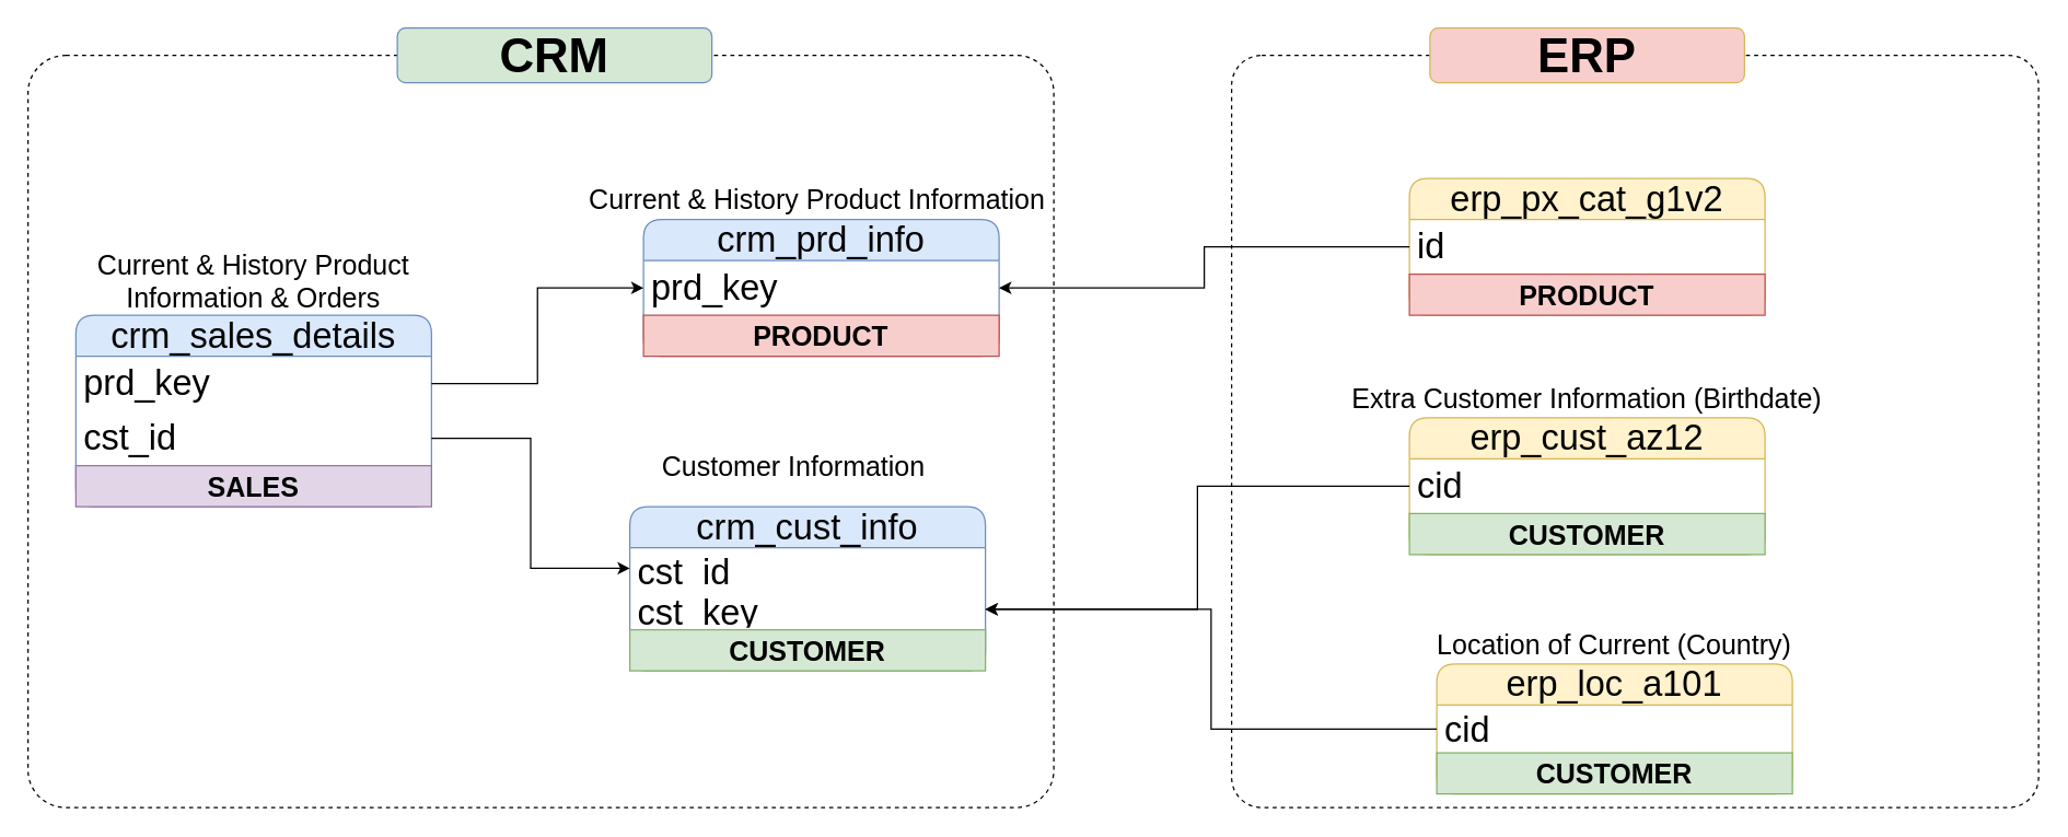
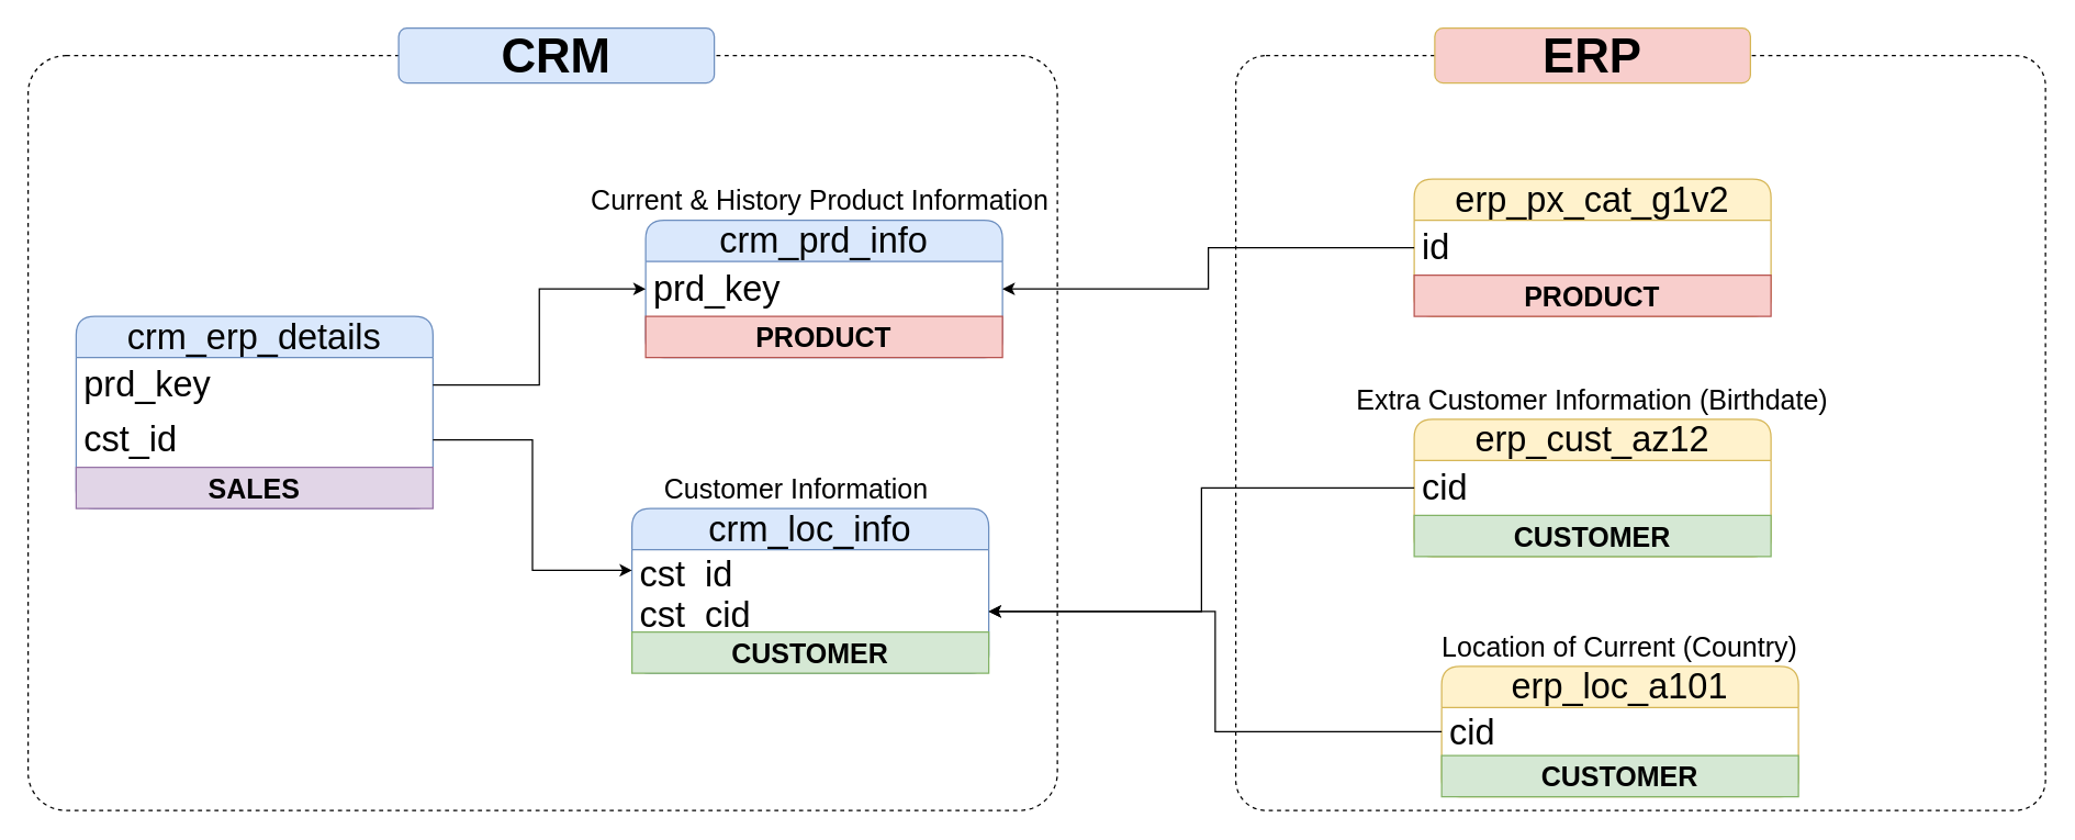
  <mxCell id="0" />
  <mxCell id="1" parent="0" />
  <mxCell id="2" value="" style="group" parent="1" vertex="1" connectable="0"><mxGeometry x="420" y="130" width="360" height="100" as="geometry" /></mxCell>
  <mxCell id="3" value="crm_prd_info" style="swimlane;fontStyle=0;childLayout=stackLayout;horizontal=1;startSize=30;horizontalStack=0;resizeParent=1;resizeParentMax=0;resizeLast=0;collapsible=1;marginBottom=0;whiteSpace=wrap;html=1;rounded=1;shadow=0;fillColor=#dae8fc;strokeColor=#6c8ebf;fontSize=26;" parent="2" vertex="1"><mxGeometry x="50" y="30" width="260" height="100" as="geometry" /></mxCell>
  <mxCell id="4" value="prd_key" style="text;strokeColor=none;fillColor=none;align=left;verticalAlign=middle;spacingLeft=4;spacingRight=4;overflow=hidden;points=[[0,0.5],[1,0.5]];portConstraint=eastwest;rotatable=0;whiteSpace=wrap;html=1;fontSize=26;" parent="3" vertex="1"><mxGeometry y="30" width="260" height="40" as="geometry" /></mxCell>
  <mxCell id="5" value="&lt;span style=&quot;font-size: 20px;&quot;&gt;&lt;b&gt;PRODUCT&lt;/b&gt;&lt;/span&gt;" style="text;html=1;strokeColor=#b85450;fillColor=#f8cecc;align=center;verticalAlign=middle;whiteSpace=wrap;overflow=hidden;" vertex="1" parent="3"><mxGeometry y="70" width="260" height="30" as="geometry" /></mxCell>
  <mxCell id="6" value="&lt;font style=&quot;font-size: 20px;&quot;&gt;Current &amp;amp; History Product Information&amp;nbsp;&lt;/font&gt;" style="text;html=1;align=center;verticalAlign=middle;whiteSpace=wrap;rounded=0;" parent="2" vertex="1"><mxGeometry width="360" height="30" as="geometry" /></mxCell>
  <mxCell id="7" value="" style="group" parent="1" vertex="1" connectable="0"><mxGeometry x="30" y="180" width="310" height="160" as="geometry" /></mxCell>
- <mxCell id="8" value="crm_sales_details" style="swimlane;fontStyle=0;childLayout=stackLayout;horizontal=1;startSize=30;horizontalStack=0;resizeParent=1;resizeParentMax=0;resizeLast=0;collapsible=1;marginBottom=0;whiteSpace=wrap;html=1;rounded=1;shadow=0;fillColor=#dae8fc;strokeColor=#6c8ebf;fontSize=26;" parent="7" vertex="1"><mxGeometry x="25" y="50" width="260" height="140" as="geometry" /></mxCell>
+ <mxCell id="8" value="crm_erp_details" style="swimlane;fontStyle=0;childLayout=stackLayout;horizontal=1;startSize=30;horizontalStack=0;resizeParent=1;resizeParentMax=0;resizeLast=0;collapsible=1;marginBottom=0;whiteSpace=wrap;html=1;rounded=1;shadow=0;fillColor=#dae8fc;strokeColor=#6c8ebf;fontSize=26;" parent="7" vertex="1"><mxGeometry x="25" y="50" width="260" height="140" as="geometry" /></mxCell>
  <mxCell id="9" value="prd_key" style="text;strokeColor=none;fillColor=none;align=left;verticalAlign=middle;spacingLeft=4;spacingRight=4;overflow=hidden;points=[[0,0.5],[1,0.5]];portConstraint=eastwest;rotatable=0;whiteSpace=wrap;html=1;fontSize=26;" parent="8" vertex="1"><mxGeometry y="30" width="260" height="40" as="geometry" /></mxCell>
  <mxCell id="10" value="cst_id&amp;nbsp;" style="text;strokeColor=none;fillColor=none;align=left;verticalAlign=middle;spacingLeft=4;spacingRight=4;overflow=hidden;points=[[0,0.5],[1,0.5]];portConstraint=eastwest;rotatable=0;whiteSpace=wrap;html=1;fontSize=26;" parent="8" vertex="1"><mxGeometry y="70" width="260" height="40" as="geometry" /></mxCell>
  <mxCell id="11" value="&lt;span style=&quot;font-size: 20px;&quot;&gt;&lt;b&gt;SALES&lt;/b&gt;&lt;/span&gt;" style="text;html=1;strokeColor=#9673a6;fillColor=#e1d5e7;align=center;verticalAlign=middle;whiteSpace=wrap;overflow=hidden;" vertex="1" parent="8"><mxGeometry y="110" width="260" height="30" as="geometry" /></mxCell>
- <mxCell id="12" value="&lt;font style=&quot;font-size: 20px;&quot;&gt;Current &amp;amp; History Product Information &amp;amp; Orders&lt;/font&gt;" style="text;html=1;align=center;verticalAlign=middle;whiteSpace=wrap;rounded=0;" parent="7" vertex="1"><mxGeometry width="310" height="50" as="geometry" /></mxCell>
  <mxCell id="13" style="edgeStyle=orthogonalEdgeStyle;rounded=0;orthogonalLoop=1;jettySize=auto;html=1;entryX=0;entryY=0.5;entryDx=0;entryDy=0;" parent="1" source="9" target="4" edge="1"><mxGeometry relative="1" as="geometry" /></mxCell>
  <mxCell id="14" value="" style="group" parent="1" vertex="1" connectable="0"><mxGeometry x="1030" y="275" width="360" height="100" as="geometry" /></mxCell>
  <mxCell id="15" value="erp_cust_az12" style="swimlane;fontStyle=0;childLayout=stackLayout;horizontal=1;startSize=30;horizontalStack=0;resizeParent=1;resizeParentMax=0;resizeLast=0;collapsible=1;marginBottom=0;whiteSpace=wrap;html=1;rounded=1;shadow=0;fillColor=#fff2cc;strokeColor=#d6b656;fontSize=26;" parent="14" vertex="1"><mxGeometry y="30" width="260" height="100" as="geometry" /></mxCell>
  <mxCell id="16" value="cid" style="text;strokeColor=none;fillColor=none;align=left;verticalAlign=middle;spacingLeft=4;spacingRight=4;overflow=hidden;points=[[0,0.5],[1,0.5]];portConstraint=eastwest;rotatable=0;whiteSpace=wrap;html=1;fontSize=26;" parent="15" vertex="1"><mxGeometry y="30" width="260" height="40" as="geometry" /></mxCell>
  <mxCell id="17" value="&lt;span style=&quot;font-size: 20px;&quot;&gt;&lt;b&gt;CUSTOMER&lt;/b&gt;&lt;/span&gt;" style="text;html=1;strokeColor=#82b366;fillColor=#d5e8d4;align=center;verticalAlign=middle;whiteSpace=wrap;overflow=hidden;" vertex="1" parent="15"><mxGeometry y="70" width="260" height="30" as="geometry" /></mxCell>
  <mxCell id="18" value="&lt;font style=&quot;font-size: 20px;&quot;&gt;Extra Customer Information (Birthdate)&lt;/font&gt;" style="text;html=1;align=center;verticalAlign=middle;whiteSpace=wrap;rounded=0;" parent="14" vertex="1"><mxGeometry x="-45" width="350" height="30" as="geometry" /></mxCell>
- <mxCell id="19" value="&lt;font style=&quot;font-size: 20px;&quot;&gt;Customer Information&lt;/font&gt;" style="text;html=1;align=center;verticalAlign=middle;whiteSpace=wrap;rounded=0;container=0;" parent="1" vertex="1"><mxGeometry x="470" y="325" width="220" height="30" as="geometry" /></mxCell>
- <mxCell id="20" value="&lt;span style=&quot;font-size: 26px;&quot;&gt;crm_cust_info&lt;/span&gt;" style="swimlane;fontStyle=0;childLayout=stackLayout;horizontal=1;startSize=30;horizontalStack=0;resizeParent=1;resizeParentMax=0;resizeLast=0;collapsible=1;marginBottom=0;whiteSpace=wrap;html=1;rounded=1;fillColor=#dae8fc;strokeColor=#6c8ebf;" parent="1" vertex="1"><mxGeometry x="460" y="370" width="260" height="120" as="geometry" /></mxCell>
+ <mxCell id="19" value="&lt;font style=&quot;font-size: 20px;&quot;&gt;Customer Information&lt;/font&gt;" style="text;html=1;align=center;verticalAlign=middle;whiteSpace=wrap;rounded=0;container=0;" parent="1" vertex="1"><mxGeometry x="470" y="340" width="220" height="30" as="geometry" /></mxCell>
+ <mxCell id="20" value="&lt;span style=&quot;font-size: 26px;&quot;&gt;crm_loc_info&lt;/span&gt;" style="swimlane;fontStyle=0;childLayout=stackLayout;horizontal=1;startSize=30;horizontalStack=0;resizeParent=1;resizeParentMax=0;resizeLast=0;collapsible=1;marginBottom=0;whiteSpace=wrap;html=1;rounded=1;fillColor=#dae8fc;strokeColor=#6c8ebf;" parent="1" vertex="1"><mxGeometry x="460" y="370" width="260" height="120" as="geometry" /></mxCell>
  <mxCell id="21" value="cst_id" style="text;strokeColor=none;fillColor=none;align=left;verticalAlign=middle;spacingLeft=4;spacingRight=4;overflow=hidden;points=[[0,0.5],[1,0.5]];portConstraint=eastwest;rotatable=0;whiteSpace=wrap;html=1;fontSize=26;" parent="20" vertex="1"><mxGeometry y="30" width="260" height="30" as="geometry" /></mxCell>
- <mxCell id="22" value="cst_key&amp;nbsp;" style="text;strokeColor=none;fillColor=none;align=left;verticalAlign=middle;spacingLeft=4;spacingRight=4;overflow=hidden;points=[[0,0.5],[1,0.5]];portConstraint=eastwest;rotatable=0;whiteSpace=wrap;html=1;fontSize=26;" parent="20" vertex="1"><mxGeometry y="60" width="260" height="30" as="geometry" /></mxCell>
+ <mxCell id="22" value="cst_cid&amp;nbsp;" style="text;strokeColor=none;fillColor=none;align=left;verticalAlign=middle;spacingLeft=4;spacingRight=4;overflow=hidden;points=[[0,0.5],[1,0.5]];portConstraint=eastwest;rotatable=0;whiteSpace=wrap;html=1;fontSize=26;" parent="20" vertex="1"><mxGeometry y="60" width="260" height="30" as="geometry" /></mxCell>
  <mxCell id="23" value="&lt;span style=&quot;font-size: 20px;&quot;&gt;&lt;b&gt;CUSTOMER&lt;/b&gt;&lt;/span&gt;" style="text;html=1;strokeColor=#82b366;fillColor=#d5e8d4;align=center;verticalAlign=middle;whiteSpace=wrap;overflow=hidden;" vertex="1" parent="20"><mxGeometry y="90" width="260" height="30" as="geometry" /></mxCell>
  <mxCell id="24" style="edgeStyle=orthogonalEdgeStyle;rounded=0;orthogonalLoop=1;jettySize=auto;html=1;entryX=0;entryY=0.5;entryDx=0;entryDy=0;" parent="1" source="10" target="21" edge="1"><mxGeometry relative="1" as="geometry" /></mxCell>
  <mxCell id="25" style="edgeStyle=orthogonalEdgeStyle;rounded=0;orthogonalLoop=1;jettySize=auto;html=1;entryX=1;entryY=0.5;entryDx=0;entryDy=0;" parent="1" source="16" target="22" edge="1"><mxGeometry relative="1" as="geometry" /></mxCell>
  <mxCell id="26" value="erp_loc_a101" style="swimlane;fontStyle=0;childLayout=stackLayout;horizontal=1;startSize=30;horizontalStack=0;resizeParent=1;resizeParentMax=0;resizeLast=0;collapsible=1;marginBottom=0;whiteSpace=wrap;html=1;rounded=1;shadow=0;fillColor=#fff2cc;strokeColor=#d6b656;fontSize=26;container=0;" parent="1" vertex="1"><mxGeometry x="1050" y="485" width="260" height="95" as="geometry" /></mxCell>
  <mxCell id="27" value="cid" style="text;strokeColor=none;fillColor=none;align=left;verticalAlign=middle;spacingLeft=4;spacingRight=4;overflow=hidden;points=[[0,0.5],[1,0.5]];portConstraint=eastwest;rotatable=0;whiteSpace=wrap;html=1;fontSize=26;container=0;" parent="26" vertex="1"><mxGeometry y="30" width="260" height="35" as="geometry" /></mxCell>
  <mxCell id="28" value="&lt;span style=&quot;font-size: 20px;&quot;&gt;&lt;b&gt;CUSTOMER&lt;/b&gt;&lt;/span&gt;" style="text;html=1;strokeColor=#82b366;fillColor=#d5e8d4;align=center;verticalAlign=middle;whiteSpace=wrap;overflow=hidden;" vertex="1" parent="26"><mxGeometry y="65" width="260" height="30" as="geometry" /></mxCell>
  <mxCell id="29" value="&lt;font style=&quot;font-size: 20px;&quot;&gt;Location of Current (Country)&lt;/font&gt;" style="text;html=1;align=center;verticalAlign=middle;whiteSpace=wrap;rounded=0;container=0;" parent="1" vertex="1"><mxGeometry x="1000" y="455" width="360" height="30" as="geometry" /></mxCell>
  <mxCell id="30" style="edgeStyle=orthogonalEdgeStyle;rounded=0;orthogonalLoop=1;jettySize=auto;html=1;entryX=1;entryY=0.5;entryDx=0;entryDy=0;" parent="1" source="27" target="22" edge="1"><mxGeometry relative="1" as="geometry" /></mxCell>
  <mxCell id="31" value="erp_px_cat_g1v2" style="swimlane;fontStyle=0;childLayout=stackLayout;horizontal=1;startSize=30;horizontalStack=0;resizeParent=1;resizeParentMax=0;resizeLast=0;collapsible=1;marginBottom=0;whiteSpace=wrap;html=1;rounded=1;shadow=0;fillColor=#fff2cc;strokeColor=#d6b656;fontSize=26;container=0;" parent="1" vertex="1"><mxGeometry x="1030" y="130" width="260" height="100" as="geometry" /></mxCell>
  <mxCell id="32" value="id" style="text;strokeColor=none;fillColor=none;align=left;verticalAlign=middle;spacingLeft=4;spacingRight=4;overflow=hidden;points=[[0,0.5],[1,0.5]];portConstraint=eastwest;rotatable=0;whiteSpace=wrap;html=1;fontSize=26;container=0;" parent="31" vertex="1"><mxGeometry y="30" width="260" height="40" as="geometry" /></mxCell>
  <mxCell id="33" value="&lt;span style=&quot;font-size: 20px;&quot;&gt;&lt;b&gt;PRODUCT&lt;/b&gt;&lt;/span&gt;" style="text;html=1;strokeColor=#b85450;fillColor=#f8cecc;align=center;verticalAlign=middle;whiteSpace=wrap;overflow=hidden;" vertex="1" parent="31"><mxGeometry y="70" width="260" height="30" as="geometry" /></mxCell>
  <mxCell id="34" style="edgeStyle=orthogonalEdgeStyle;rounded=0;orthogonalLoop=1;jettySize=auto;html=1;entryX=1;entryY=0.5;entryDx=0;entryDy=0;" parent="1" source="32" target="4" edge="1"><mxGeometry relative="1" as="geometry" /></mxCell>
  <mxCell id="35" value="" style="rounded=1;whiteSpace=wrap;html=1;arcSize=5;fillColor=none;dashed=1;" parent="1" vertex="1"><mxGeometry x="20" y="40" width="750" height="550" as="geometry" /></mxCell>
- <mxCell id="36" value="&lt;font style=&quot;font-size: 35px;&quot;&gt;&lt;b&gt;CRM&lt;/b&gt;&lt;/font&gt;" style="rounded=1;whiteSpace=wrap;html=1;fillColor=#d5e8d4;strokeColor=#6c8ebf;" parent="1" vertex="1"><mxGeometry x="290" y="20" width="230" height="40" as="geometry" /></mxCell>
+ <mxCell id="36" value="&lt;font style=&quot;font-size: 35px;&quot;&gt;&lt;b&gt;CRM&lt;/b&gt;&lt;/font&gt;" style="rounded=1;whiteSpace=wrap;html=1;fillColor=#dae8fc;strokeColor=#6c8ebf;" parent="1" vertex="1"><mxGeometry x="290" y="20" width="230" height="40" as="geometry" /></mxCell>
  <mxCell id="37" value="" style="rounded=1;whiteSpace=wrap;html=1;arcSize=4;fillColor=none;dashed=1;" parent="1" vertex="1"><mxGeometry x="900" y="40" width="590" height="550" as="geometry" /></mxCell>
  <mxCell id="38" value="&lt;font style=&quot;font-size: 35px;&quot;&gt;&lt;b&gt;ERP&lt;/b&gt;&lt;/font&gt;" style="rounded=1;whiteSpace=wrap;html=1;fillColor=#f8cecc;strokeColor=#d6b656;" parent="1" vertex="1"><mxGeometry x="1045" y="20" width="230" height="40" as="geometry" /></mxCell>
